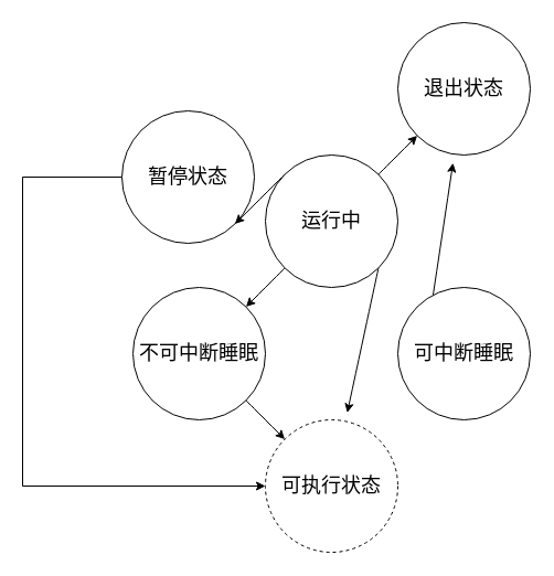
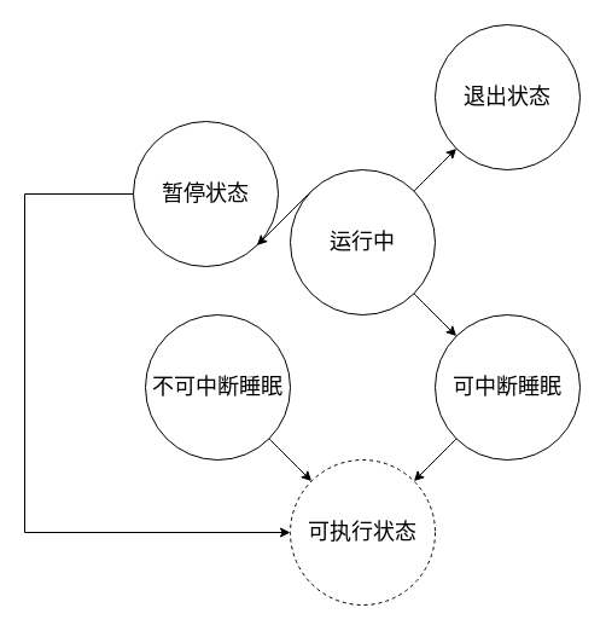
  <mxCell id="0" />
  <mxCell id="1" parent="0" />
  <mxCell id="2" value="可执行状态" style="ellipse;whiteSpace=wrap;html=1;hachureGap=4;pointerEvents=0;fontSize=18;dashed=1;" vertex="1" parent="1"><mxGeometry x="240" y="380" width="120" height="120" as="geometry" /></mxCell>
- <mxCell id="3" style="edgeStyle=none;curved=1;rounded=0;orthogonalLoop=1;jettySize=auto;html=1;exitX=0;exitY=1;exitDx=0;exitDy=0;fontSize=18;startArrow=none;startFill=0;endArrow=classic;endFill=1;sourcePerimeterSpacing=8;targetPerimeterSpacing=8;" edge="1" parent="1" source="4" target="9"><mxGeometry relative="1" as="geometry" /></mxCell>
+ <mxCell id="3" style="edgeStyle=none;curved=1;rounded=0;orthogonalLoop=1;jettySize=auto;html=1;exitX=0;exitY=1;exitDx=0;exitDy=0;entryX=1;entryY=0;entryDx=0;entryDy=0;fontSize=18;startArrow=none;startFill=0;endArrow=classic;endFill=1;sourcePerimeterSpacing=8;targetPerimeterSpacing=8;" edge="1" parent="1" source="4" target="2"><mxGeometry relative="1" as="geometry" /></mxCell>
  <mxCell id="4" value="可中断睡眠" style="ellipse;whiteSpace=wrap;html=1;hachureGap=4;pointerEvents=0;fontSize=18;" vertex="1" parent="1"><mxGeometry x="360" y="260" width="120" height="120" as="geometry" /></mxCell>
  <mxCell id="5" style="edgeStyle=none;curved=1;rounded=0;orthogonalLoop=1;jettySize=auto;html=1;exitX=1;exitY=1;exitDx=0;exitDy=0;entryX=0;entryY=0;entryDx=0;entryDy=0;fontSize=18;startArrow=none;startFill=0;endArrow=classic;endFill=1;sourcePerimeterSpacing=8;targetPerimeterSpacing=8;" edge="1" parent="1" source="6" target="2"><mxGeometry relative="1" as="geometry" /></mxCell>
  <mxCell id="6" value="不可中断睡眠" style="ellipse;whiteSpace=wrap;html=1;hachureGap=4;pointerEvents=0;fontSize=18;" vertex="1" parent="1"><mxGeometry x="120" y="260" width="120" height="120" as="geometry" /></mxCell>
  <mxCell id="7" style="edgeStyle=elbowEdgeStyle;rounded=0;orthogonalLoop=1;jettySize=auto;html=1;exitX=0;exitY=0.5;exitDx=0;exitDy=0;entryX=0;entryY=0.5;entryDx=0;entryDy=0;fontSize=18;startArrow=none;startFill=0;endArrow=classic;endFill=1;sourcePerimeterSpacing=8;targetPerimeterSpacing=8;" edge="1" parent="1" source="8" target="2"><mxGeometry relative="1" as="geometry"><Array as="points"><mxPoint x="20" y="260" /></Array></mxGeometry></mxCell>
  <mxCell id="8" value="暂停状态" style="ellipse;whiteSpace=wrap;html=1;hachureGap=4;pointerEvents=0;fontSize=18;" vertex="1" parent="1"><mxGeometry x="110" y="100" width="120" height="120" as="geometry" /></mxCell>
  <mxCell id="9" value="退出状态" style="ellipse;whiteSpace=wrap;html=1;hachureGap=4;pointerEvents=0;fontSize=18;" vertex="1" parent="1"><mxGeometry x="360" width="120" height="120" as="geometry" y="20" /></mxCell>
- <mxCell id="10" style="edgeStyle=none;curved=1;rounded=0;orthogonalLoop=1;jettySize=auto;html=1;exitX=0;exitY=1;exitDx=0;exitDy=0;entryX=1;entryY=0;entryDx=0;entryDy=0;fontSize=18;startArrow=none;startFill=0;endArrow=classic;endFill=1;sourcePerimeterSpacing=8;targetPerimeterSpacing=8;" edge="1" parent="1" source="14" target="6"><mxGeometry relative="1" as="geometry" /></mxCell>
- <mxCell id="11" style="edgeStyle=none;curved=1;rounded=0;orthogonalLoop=1;jettySize=auto;html=1;exitX=1;exitY=1;exitDx=0;exitDy=0;fontSize=18;startArrow=none;startFill=0;endArrow=classic;endFill=1;sourcePerimeterSpacing=8;targetPerimeterSpacing=8;" edge="1" parent="1" source="14" target="2"><mxGeometry relative="1" as="geometry" /></mxCell>
+ <mxCell id="11" style="edgeStyle=none;curved=1;rounded=0;orthogonalLoop=1;jettySize=auto;html=1;exitX=1;exitY=1;exitDx=0;exitDy=0;entryX=0;entryY=0;entryDx=0;entryDy=0;fontSize=18;startArrow=none;startFill=0;endArrow=classic;endFill=1;sourcePerimeterSpacing=8;targetPerimeterSpacing=8;" edge="1" parent="1" source="14" target="4"><mxGeometry relative="1" as="geometry" /></mxCell>
  <mxCell id="12" style="edgeStyle=none;curved=1;rounded=0;orthogonalLoop=1;jettySize=auto;html=1;exitX=0;exitY=0;exitDx=0;exitDy=0;entryX=1;entryY=1;entryDx=0;entryDy=0;fontSize=18;startArrow=none;startFill=0;endArrow=classic;endFill=1;sourcePerimeterSpacing=8;targetPerimeterSpacing=8;" edge="1" parent="1" source="14" target="8"><mxGeometry relative="1" as="geometry" /></mxCell>
  <mxCell id="13" style="edgeStyle=none;curved=1;rounded=0;orthogonalLoop=1;jettySize=auto;html=1;exitX=1;exitY=0;exitDx=0;exitDy=0;entryX=0;entryY=1;entryDx=0;entryDy=0;fontSize=18;startArrow=none;startFill=0;endArrow=classic;endFill=1;sourcePerimeterSpacing=8;targetPerimeterSpacing=8;" edge="1" parent="1" source="14" target="9"><mxGeometry relative="1" as="geometry" /></mxCell>
  <mxCell id="14" value="运行中" style="ellipse;whiteSpace=wrap;html=1;hachureGap=4;pointerEvents=0;fontSize=18;" vertex="1" parent="1"><mxGeometry x="240" y="140" width="120" height="120" as="geometry" /></mxCell>
